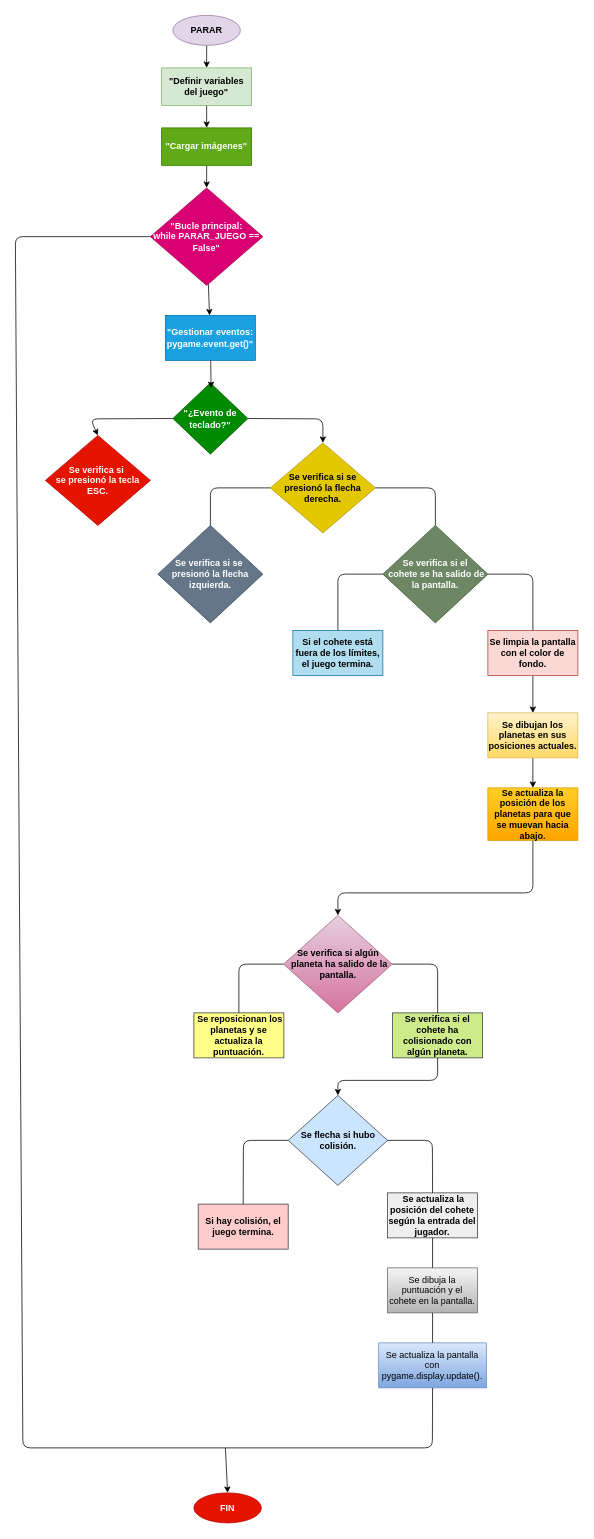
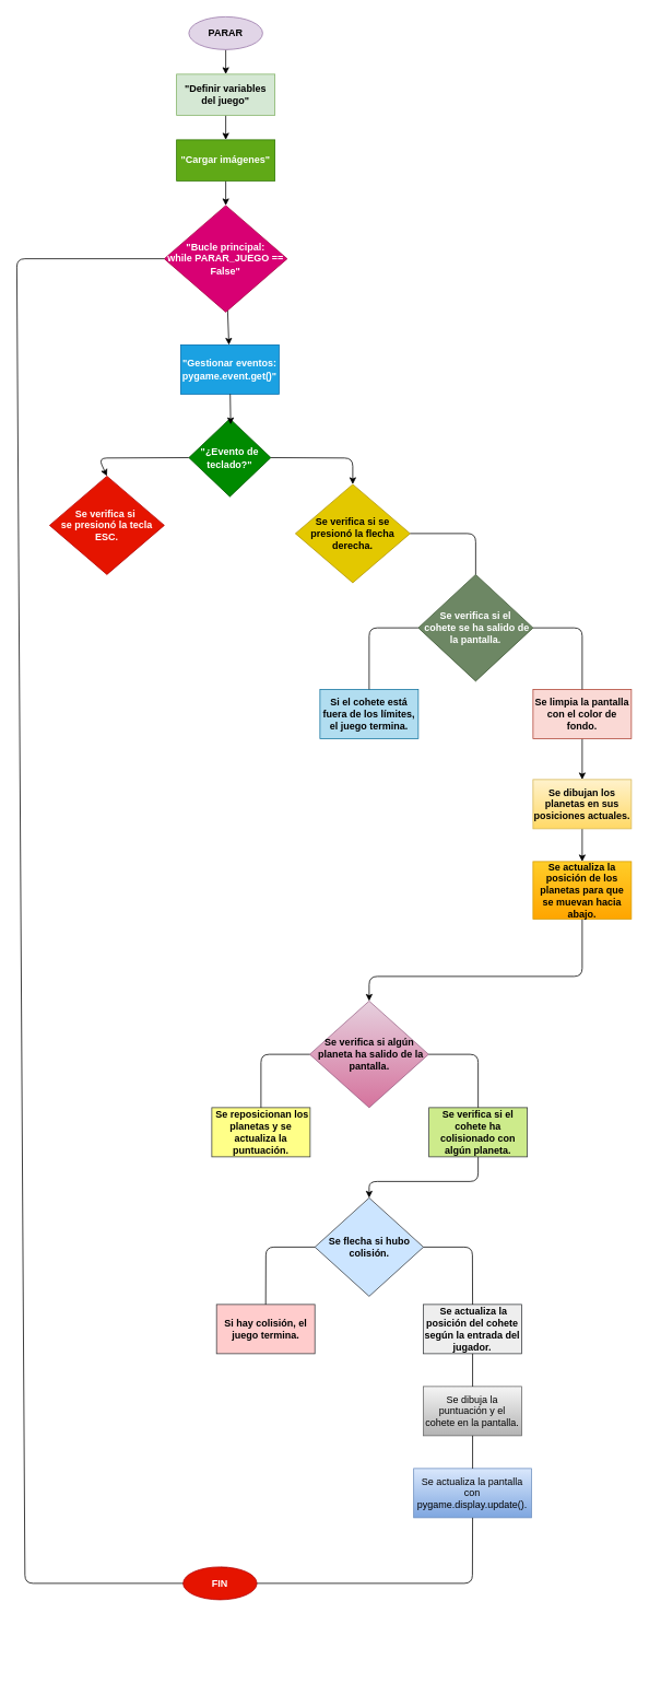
  <mxCell id="0" />
  <mxCell id="1" parent="0" />
  <mxCell id="2" style="edgeStyle=none;html=1;" parent="1" source="3" target="5" edge="1"><mxGeometry relative="1" as="geometry" /></mxCell>
  <mxCell id="3" value="&lt;b&gt;PARAR&lt;/b&gt;" style="ellipse;whiteSpace=wrap;html=1;fillColor=#e1d5e7;strokeColor=#9673a6;" parent="1" vertex="1"><mxGeometry x="230" y="20" width="90" height="40" as="geometry" /></mxCell>
  <mxCell id="4" style="edgeStyle=none;html=1;entryX=0.5;entryY=0;entryDx=0;entryDy=0;" parent="1" source="5" target="7" edge="1"><mxGeometry relative="1" as="geometry" /></mxCell>
  <mxCell id="5" value="&lt;b&gt;&quot;Definir variables del juego&quot;&lt;/b&gt;" style="rounded=0;whiteSpace=wrap;html=1;fillColor=#d5e8d4;strokeColor=#82b366;" parent="1" vertex="1"><mxGeometry x="215" y="90" width="120" height="50" as="geometry" /></mxCell>
  <mxCell id="6" style="edgeStyle=none;html=1;" parent="1" source="7" target="9" edge="1"><mxGeometry relative="1" as="geometry" /></mxCell>
  <mxCell id="7" value="&lt;b&gt;&quot;Cargar imágenes&quot;&lt;/b&gt;" style="rounded=0;whiteSpace=wrap;html=1;fillColor=#60a917;strokeColor=#2D7600;fontColor=#ffffff;" parent="1" vertex="1"><mxGeometry x="215" y="170" width="120" height="50" as="geometry" /></mxCell>
  <mxCell id="8" value="" style="edgeStyle=none;html=1;" parent="1" source="9" target="10" edge="1"><mxGeometry relative="1" as="geometry" /></mxCell>
  <mxCell id="9" value="&lt;b&gt;&amp;nbsp;&quot;Bucle principal:&amp;nbsp;&lt;/b&gt;&lt;div&gt;&lt;b&gt;while PARAR_JUEGO == False&quot;&lt;/b&gt;&lt;/div&gt;" style="rhombus;whiteSpace=wrap;html=1;align=center;fillColor=#d80073;fontColor=#ffffff;strokeColor=#A50040;" parent="1" vertex="1"><mxGeometry x="200" y="250" width="150" height="130" as="geometry" /></mxCell>
  <mxCell id="10" value="&lt;b&gt;&quot;Gestionar eventos: pygame.event.get()&quot;&lt;/b&gt;" style="rounded=0;whiteSpace=wrap;html=1;fillColor=#1ba1e2;fontColor=#ffffff;strokeColor=#006EAF;" parent="1" vertex="1"><mxGeometry x="220" y="420" width="120" height="60" as="geometry" /></mxCell>
  <mxCell id="11" style="edgeStyle=none;html=1;exitX=0;exitY=0.5;exitDx=0;exitDy=0;entryX=0.5;entryY=0;entryDx=0;entryDy=0;" parent="1" source="13" target="15" edge="1"><mxGeometry relative="1" as="geometry"><Array as="points"><mxPoint x="120" y="558" /></Array></mxGeometry></mxCell>
  <mxCell id="12" style="edgeStyle=none;html=1;exitX=1;exitY=0.5;exitDx=0;exitDy=0;entryX=0.5;entryY=0;entryDx=0;entryDy=0;" parent="1" source="13" target="16" edge="1"><mxGeometry relative="1" as="geometry"><Array as="points"><mxPoint x="430" y="558" /></Array></mxGeometry></mxCell>
  <mxCell id="13" value="&lt;b&gt;&quot;¿Evento de teclado?&quot;&lt;/b&gt;" style="rhombus;whiteSpace=wrap;html=1;fillColor=#008a00;fontColor=#ffffff;strokeColor=#005700;" parent="1" vertex="1"><mxGeometry x="230" y="510" width="100" height="95" as="geometry" /></mxCell>
  <mxCell id="14" style="edgeStyle=none;html=1;entryX=0.51;entryY=0.074;entryDx=0;entryDy=0;entryPerimeter=0;" parent="1" source="10" target="13" edge="1"><mxGeometry relative="1" as="geometry" /></mxCell>
  <mxCell id="15" value="&lt;b&gt;Se verifica si&amp;nbsp;&lt;/b&gt;&lt;div&gt;&lt;b&gt;se presionó la tecla ESC.&lt;/b&gt;&lt;/div&gt;" style="rhombus;whiteSpace=wrap;html=1;fillColor=#e51400;fontColor=#ffffff;strokeColor=#B20000;" parent="1" vertex="1"><mxGeometry x="60" y="580" width="140" height="120" as="geometry" /></mxCell>
  <mxCell id="16" value="&lt;b&gt;Se verifica si se presionó la flecha derecha.&lt;/b&gt;" style="rhombus;whiteSpace=wrap;html=1;fillColor=#e3c800;strokeColor=#B09500;fontColor=#000000;" parent="1" vertex="1"><mxGeometry x="360" y="590" width="140" height="120" as="geometry" /></mxCell>
- <mxCell id="17" value="&lt;b&gt;Se verifica si&lt;span style=&quot;background-color: transparent;&quot;&gt;&amp;nbsp;se&amp;nbsp;&lt;/span&gt;&lt;/b&gt;&lt;div&gt;&lt;span style=&quot;background-color: transparent;&quot;&gt;&lt;b&gt;presionó la flecha izquierda.&lt;/b&gt;&lt;/span&gt;&lt;/div&gt;" style="rhombus;whiteSpace=wrap;html=1;fillColor=#647687;strokeColor=#314354;fontColor=#ffffff;" parent="1" vertex="1"><mxGeometry x="210" y="700" width="140" height="130" as="geometry" /></mxCell>
  <mxCell id="18" value="&lt;b&gt;Se verifica si el&lt;/b&gt;&lt;div&gt;&lt;b&gt;&amp;nbsp;cohete se ha salido de la pantalla.&lt;/b&gt;&lt;/div&gt;" style="rhombus;whiteSpace=wrap;html=1;fillColor=#6d8764;strokeColor=#3A5431;fontColor=#ffffff;" parent="1" vertex="1"><mxGeometry x="510" y="700" width="140" height="130" as="geometry" /></mxCell>
- <mxCell id="19" value="" style="endArrow=none;html=1;exitX=0.5;exitY=0;exitDx=0;exitDy=0;entryX=0;entryY=0.5;entryDx=0;entryDy=0;" parent="1" source="17" target="16" edge="1"><mxGeometry width="50" height="50" relative="1" as="geometry"><mxPoint x="430" y="810" as="sourcePoint" /><mxPoint x="480" y="760" as="targetPoint" /><Array as="points"><mxPoint x="280" y="650" /></Array></mxGeometry></mxCell>
  <mxCell id="20" value="" style="endArrow=none;html=1;exitX=0.5;exitY=0;exitDx=0;exitDy=0;entryX=1;entryY=0.5;entryDx=0;entryDy=0;" parent="1" source="18" target="16" edge="1"><mxGeometry width="50" height="50" relative="1" as="geometry"><mxPoint x="430" y="810" as="sourcePoint" /><mxPoint x="480" y="760" as="targetPoint" /><Array as="points"><mxPoint x="580" y="650" /></Array></mxGeometry></mxCell>
  <mxCell id="21" value="&lt;b&gt;Si el cohete está fuera de los límites, el juego termina.&lt;/b&gt;" style="rounded=0;whiteSpace=wrap;html=1;fillColor=#b1ddf0;strokeColor=#10739e;" parent="1" vertex="1"><mxGeometry x="390" y="840" width="120" height="60" as="geometry" /></mxCell>
  <mxCell id="22" value="" style="edgeStyle=none;html=1;" parent="1" source="23" target="27" edge="1"><mxGeometry relative="1" as="geometry" /></mxCell>
  <mxCell id="23" value="&lt;b&gt;Se limpia la pantalla con el color de fondo.&lt;/b&gt;" style="rounded=0;whiteSpace=wrap;html=1;fillColor=#fad9d5;strokeColor=#ae4132;" parent="1" vertex="1"><mxGeometry x="650" y="840" width="120" height="60" as="geometry" /></mxCell>
  <mxCell id="24" value="" style="endArrow=none;html=1;exitX=0.5;exitY=0;exitDx=0;exitDy=0;entryX=0;entryY=0.5;entryDx=0;entryDy=0;" parent="1" source="21" target="18" edge="1"><mxGeometry width="50" height="50" relative="1" as="geometry"><mxPoint x="430" y="810" as="sourcePoint" /><mxPoint x="480" y="760" as="targetPoint" /><Array as="points"><mxPoint x="450" y="765" /></Array></mxGeometry></mxCell>
  <mxCell id="25" value="" style="endArrow=none;html=1;entryX=0.5;entryY=0;entryDx=0;entryDy=0;exitX=1;exitY=0.5;exitDx=0;exitDy=0;" parent="1" source="18" target="23" edge="1"><mxGeometry width="50" height="50" relative="1" as="geometry"><mxPoint x="430" y="810" as="sourcePoint" /><mxPoint x="480" y="760" as="targetPoint" /><Array as="points"><mxPoint x="710" y="765" /></Array></mxGeometry></mxCell>
  <mxCell id="26" value="" style="edgeStyle=none;html=1;" parent="1" source="27" target="29" edge="1"><mxGeometry relative="1" as="geometry" /></mxCell>
  <mxCell id="27" value="&lt;b&gt;Se dibujan los planetas en sus posiciones actuales.&lt;/b&gt;" style="rounded=0;whiteSpace=wrap;html=1;fillColor=#fff2cc;gradientColor=#ffd966;strokeColor=#d6b656;" parent="1" vertex="1"><mxGeometry x="650" y="950" width="120" height="60" as="geometry" /></mxCell>
  <mxCell id="28" style="edgeStyle=none;html=1;exitX=0.5;exitY=1;exitDx=0;exitDy=0;entryX=0.5;entryY=0;entryDx=0;entryDy=0;" parent="1" source="29" target="30" edge="1"><mxGeometry relative="1" as="geometry"><Array as="points"><mxPoint x="710" y="1190" /><mxPoint x="450" y="1190" /></Array></mxGeometry></mxCell>
  <mxCell id="29" value="&lt;b&gt;Se actualiza la posición de los planetas para que se muevan hacia abajo.&lt;/b&gt;" style="rounded=0;whiteSpace=wrap;html=1;fillColor=#ffcd28;gradientColor=#ffa500;strokeColor=#d79b00;" parent="1" vertex="1"><mxGeometry x="650" y="1050" width="120" height="70" as="geometry" /></mxCell>
  <mxCell id="30" value="&lt;b&gt;Se verifica si&amp;nbsp;&lt;span style=&quot;background-color: transparent;&quot;&gt;algún&lt;/span&gt;&lt;/b&gt;&lt;div&gt;&lt;span style=&quot;background-color: transparent;&quot;&gt;&lt;b&gt;&amp;nbsp;planeta ha salido de la pantalla.&lt;/b&gt;&lt;/span&gt;&lt;/div&gt;" style="rhombus;whiteSpace=wrap;html=1;fillColor=#e6d0de;strokeColor=#996185;gradientColor=#d5739d;" parent="1" vertex="1"><mxGeometry x="377.5" y="1220" width="145" height="130" as="geometry" /></mxCell>
  <mxCell id="31" value="&lt;b&gt;&amp;nbsp;Se reposicionan los planetas y se actualiza la puntuación.&lt;/b&gt;" style="rounded=0;whiteSpace=wrap;html=1;fillColor=#ffff88;strokeColor=#36393d;" parent="1" vertex="1"><mxGeometry x="258" y="1350" width="120" height="60" as="geometry" /></mxCell>
  <mxCell id="32" style="edgeStyle=none;html=1;exitX=0.5;exitY=1;exitDx=0;exitDy=0;entryX=0.5;entryY=0;entryDx=0;entryDy=0;" parent="1" source="33" target="36" edge="1"><mxGeometry relative="1" as="geometry"><Array as="points"><mxPoint x="583" y="1440" /><mxPoint x="450" y="1440" /></Array></mxGeometry></mxCell>
  <mxCell id="33" value="&lt;b&gt;Se verifica si el cohete ha colisionado con algún planeta.&lt;/b&gt;" style="rounded=0;whiteSpace=wrap;html=1;fillColor=#cdeb8b;strokeColor=#36393d;" parent="1" vertex="1"><mxGeometry x="523" y="1350" width="120" height="60" as="geometry" /></mxCell>
  <mxCell id="34" value="" style="endArrow=none;html=1;exitX=0.5;exitY=0;exitDx=0;exitDy=0;entryX=0;entryY=0.5;entryDx=0;entryDy=0;" parent="1" source="31" target="30" edge="1"><mxGeometry width="50" height="50" relative="1" as="geometry"><mxPoint x="430" y="1370" as="sourcePoint" /><mxPoint x="480" y="1320" as="targetPoint" /><Array as="points"><mxPoint x="318" y="1285" /></Array></mxGeometry></mxCell>
  <mxCell id="35" value="" style="endArrow=none;html=1;entryX=0.5;entryY=0;entryDx=0;entryDy=0;exitX=1;exitY=0.5;exitDx=0;exitDy=0;" parent="1" source="30" target="33" edge="1"><mxGeometry width="50" height="50" relative="1" as="geometry"><mxPoint x="430" y="1370" as="sourcePoint" /><mxPoint x="480" y="1320" as="targetPoint" /><Array as="points"><mxPoint x="583" y="1285" /></Array></mxGeometry></mxCell>
  <mxCell id="36" value="&lt;b&gt;Se flecha si hubo colisión.&lt;/b&gt;" style="rhombus;whiteSpace=wrap;html=1;fillColor=#cce5ff;strokeColor=#36393d;" parent="1" vertex="1"><mxGeometry x="383.75" y="1460" width="132.5" height="120" as="geometry" /></mxCell>
- <mxCell id="37" value="&lt;b&gt;Si hay colisión, el juego termina.&lt;/b&gt;" style="rounded=0;whiteSpace=wrap;html=1;fillColor=#ffcccc;strokeColor=#36393d;" parent="1" vertex="1"><mxGeometry x="263.75" y="1605" width="120" height="60" as="geometry" /></mxCell>
+ <mxCell id="37" value="&lt;b&gt;Si hay colisión, el juego termina.&lt;/b&gt;" style="rounded=0;whiteSpace=wrap;html=1;fillColor=#ffcccc;strokeColor=#36393d;" parent="1" vertex="1"><mxGeometry x="263.75" y="1590" width="120" height="60" as="geometry" /></mxCell>
  <mxCell id="38" value="&lt;b&gt;&amp;nbsp;Se actualiza la posición del cohete según la entrada del jugador.&lt;/b&gt;" style="rounded=0;whiteSpace=wrap;html=1;fillColor=#eeeeee;strokeColor=#36393d;" parent="1" vertex="1"><mxGeometry x="516.25" y="1590" width="120" height="60" as="geometry" /></mxCell>
  <mxCell id="39" value="" style="endArrow=none;html=1;exitX=0.5;exitY=0;exitDx=0;exitDy=0;entryX=0;entryY=0.5;entryDx=0;entryDy=0;" parent="1" source="37" target="36" edge="1"><mxGeometry width="50" height="50" relative="1" as="geometry"><mxPoint x="430" y="1580" as="sourcePoint" /><mxPoint x="350" y="1500" as="targetPoint" /><Array as="points"><mxPoint x="324" y="1520" /></Array></mxGeometry></mxCell>
  <mxCell id="40" value="" style="endArrow=none;html=1;entryX=1;entryY=0.5;entryDx=0;entryDy=0;exitX=0.5;exitY=0;exitDx=0;exitDy=0;" parent="1" source="38" target="36" edge="1"><mxGeometry width="50" height="50" relative="1" as="geometry"><mxPoint x="430" y="1580" as="sourcePoint" /><mxPoint x="480" y="1530" as="targetPoint" /><Array as="points"><mxPoint x="576" y="1520" /></Array></mxGeometry></mxCell>
  <mxCell id="41" value="Se dibuja la puntuación y el cohete en la pantalla." style="rounded=0;whiteSpace=wrap;html=1;fillColor=#f5f5f5;strokeColor=#666666;gradientColor=#b3b3b3;" parent="1" vertex="1"><mxGeometry x="516.25" y="1690" width="120" height="60" as="geometry" /></mxCell>
  <mxCell id="42" value="Se actualiza la pantalla con pygame.display.update()." style="rounded=0;whiteSpace=wrap;html=1;fillColor=#dae8fc;strokeColor=#6c8ebf;gradientColor=#7ea6e0;" parent="1" vertex="1"><mxGeometry x="504.37" y="1790" width="143.75" height="60" as="geometry" /></mxCell>
  <mxCell id="43" value="" style="endArrow=none;html=1;entryX=0.5;entryY=1;entryDx=0;entryDy=0;exitX=0.5;exitY=0;exitDx=0;exitDy=0;" parent="1" source="41" target="38" edge="1"><mxGeometry width="50" height="50" relative="1" as="geometry"><mxPoint x="560" y="1700" as="sourcePoint" /><mxPoint x="610" y="1650" as="targetPoint" /></mxGeometry></mxCell>
  <mxCell id="44" value="" style="endArrow=none;html=1;entryX=0.5;entryY=1;entryDx=0;entryDy=0;exitX=0.5;exitY=0;exitDx=0;exitDy=0;" parent="1" source="42" target="41" edge="1"><mxGeometry width="50" height="50" relative="1" as="geometry"><mxPoint x="570" y="1800" as="sourcePoint" /><mxPoint x="620" y="1750" as="targetPoint" /></mxGeometry></mxCell>
  <mxCell id="45" value="" style="endArrow=none;html=1;entryX=0.5;entryY=1;entryDx=0;entryDy=0;exitX=0;exitY=0.5;exitDx=0;exitDy=0;" parent="1" source="9" target="42" edge="1"><mxGeometry width="50" height="50" relative="1" as="geometry"><mxPoint x="30" y="1740" as="sourcePoint" /><mxPoint x="620" y="1860" as="targetPoint" /><Array as="points"><mxPoint x="20" y="315" /><mxPoint x="30" y="1930" /><mxPoint x="576" y="1930" /></Array></mxGeometry></mxCell>
  <mxCell id="46" value="" style="endArrow=classic;html=1;entryX=0.5;entryY=0;entryDx=0;entryDy=0;" parent="1" target="47" edge="1"><mxGeometry width="50" height="50" relative="1" as="geometry"><mxPoint x="300" y="1930" as="sourcePoint" /><mxPoint x="300" y="1990" as="targetPoint" /></mxGeometry></mxCell>
- <mxCell id="47" value="&lt;b&gt;FIN&lt;/b&gt;" style="ellipse;whiteSpace=wrap;html=1;fillColor=#e51400;fontColor=#ffffff;strokeColor=#B20000;" parent="1" vertex="1"><mxGeometry x="258" y="1990" width="90" height="40" as="geometry" /></mxCell>
+ <mxCell id="47" value="&lt;b&gt;FIN&lt;/b&gt;" style="ellipse;whiteSpace=wrap;html=1;fillColor=#e51400;fontColor=#ffffff;strokeColor=#B20000;" parent="1" vertex="1"><mxGeometry x="223" y="1910" width="90" height="40" as="geometry" /></mxCell>
